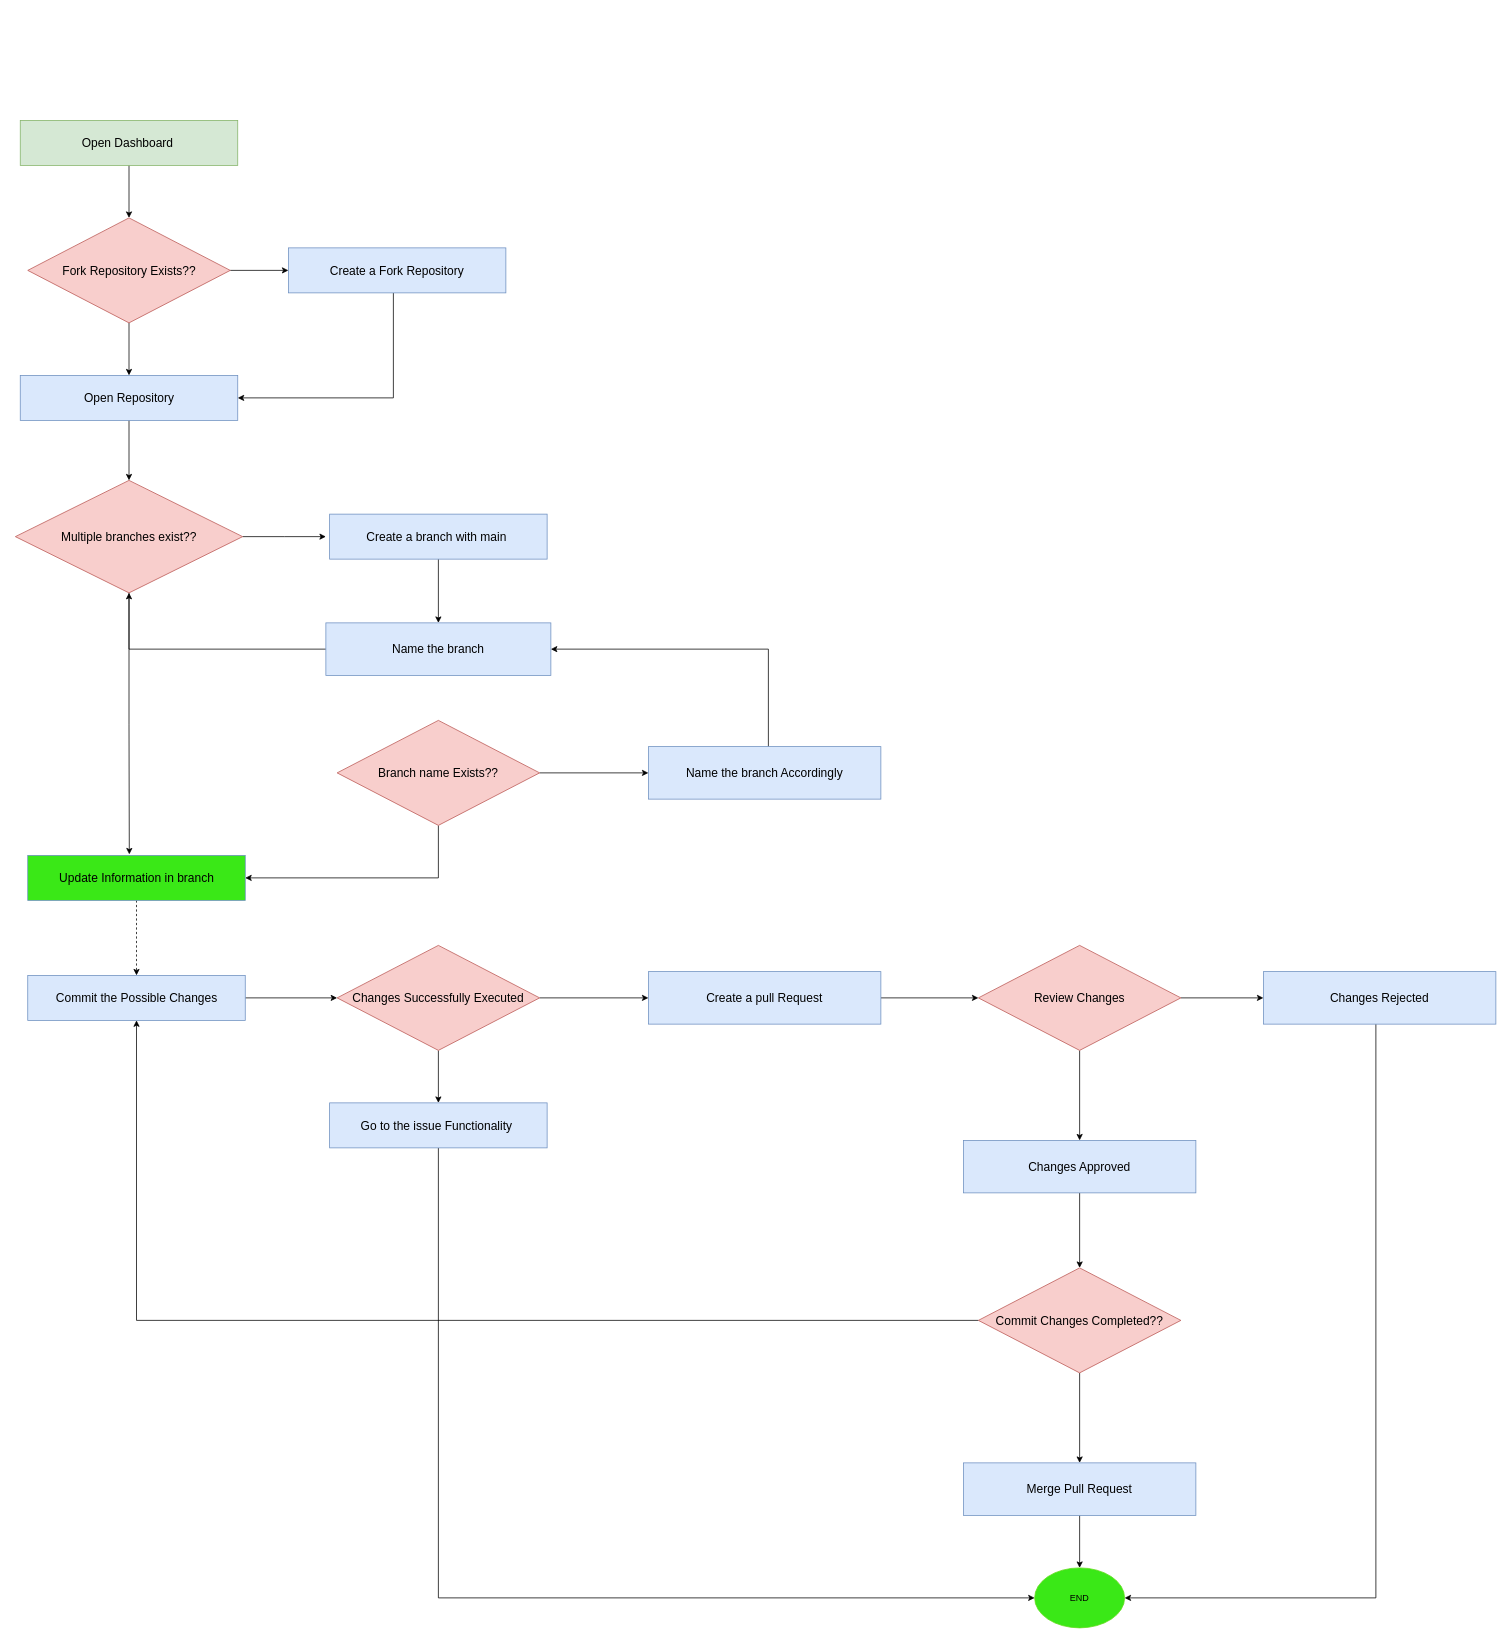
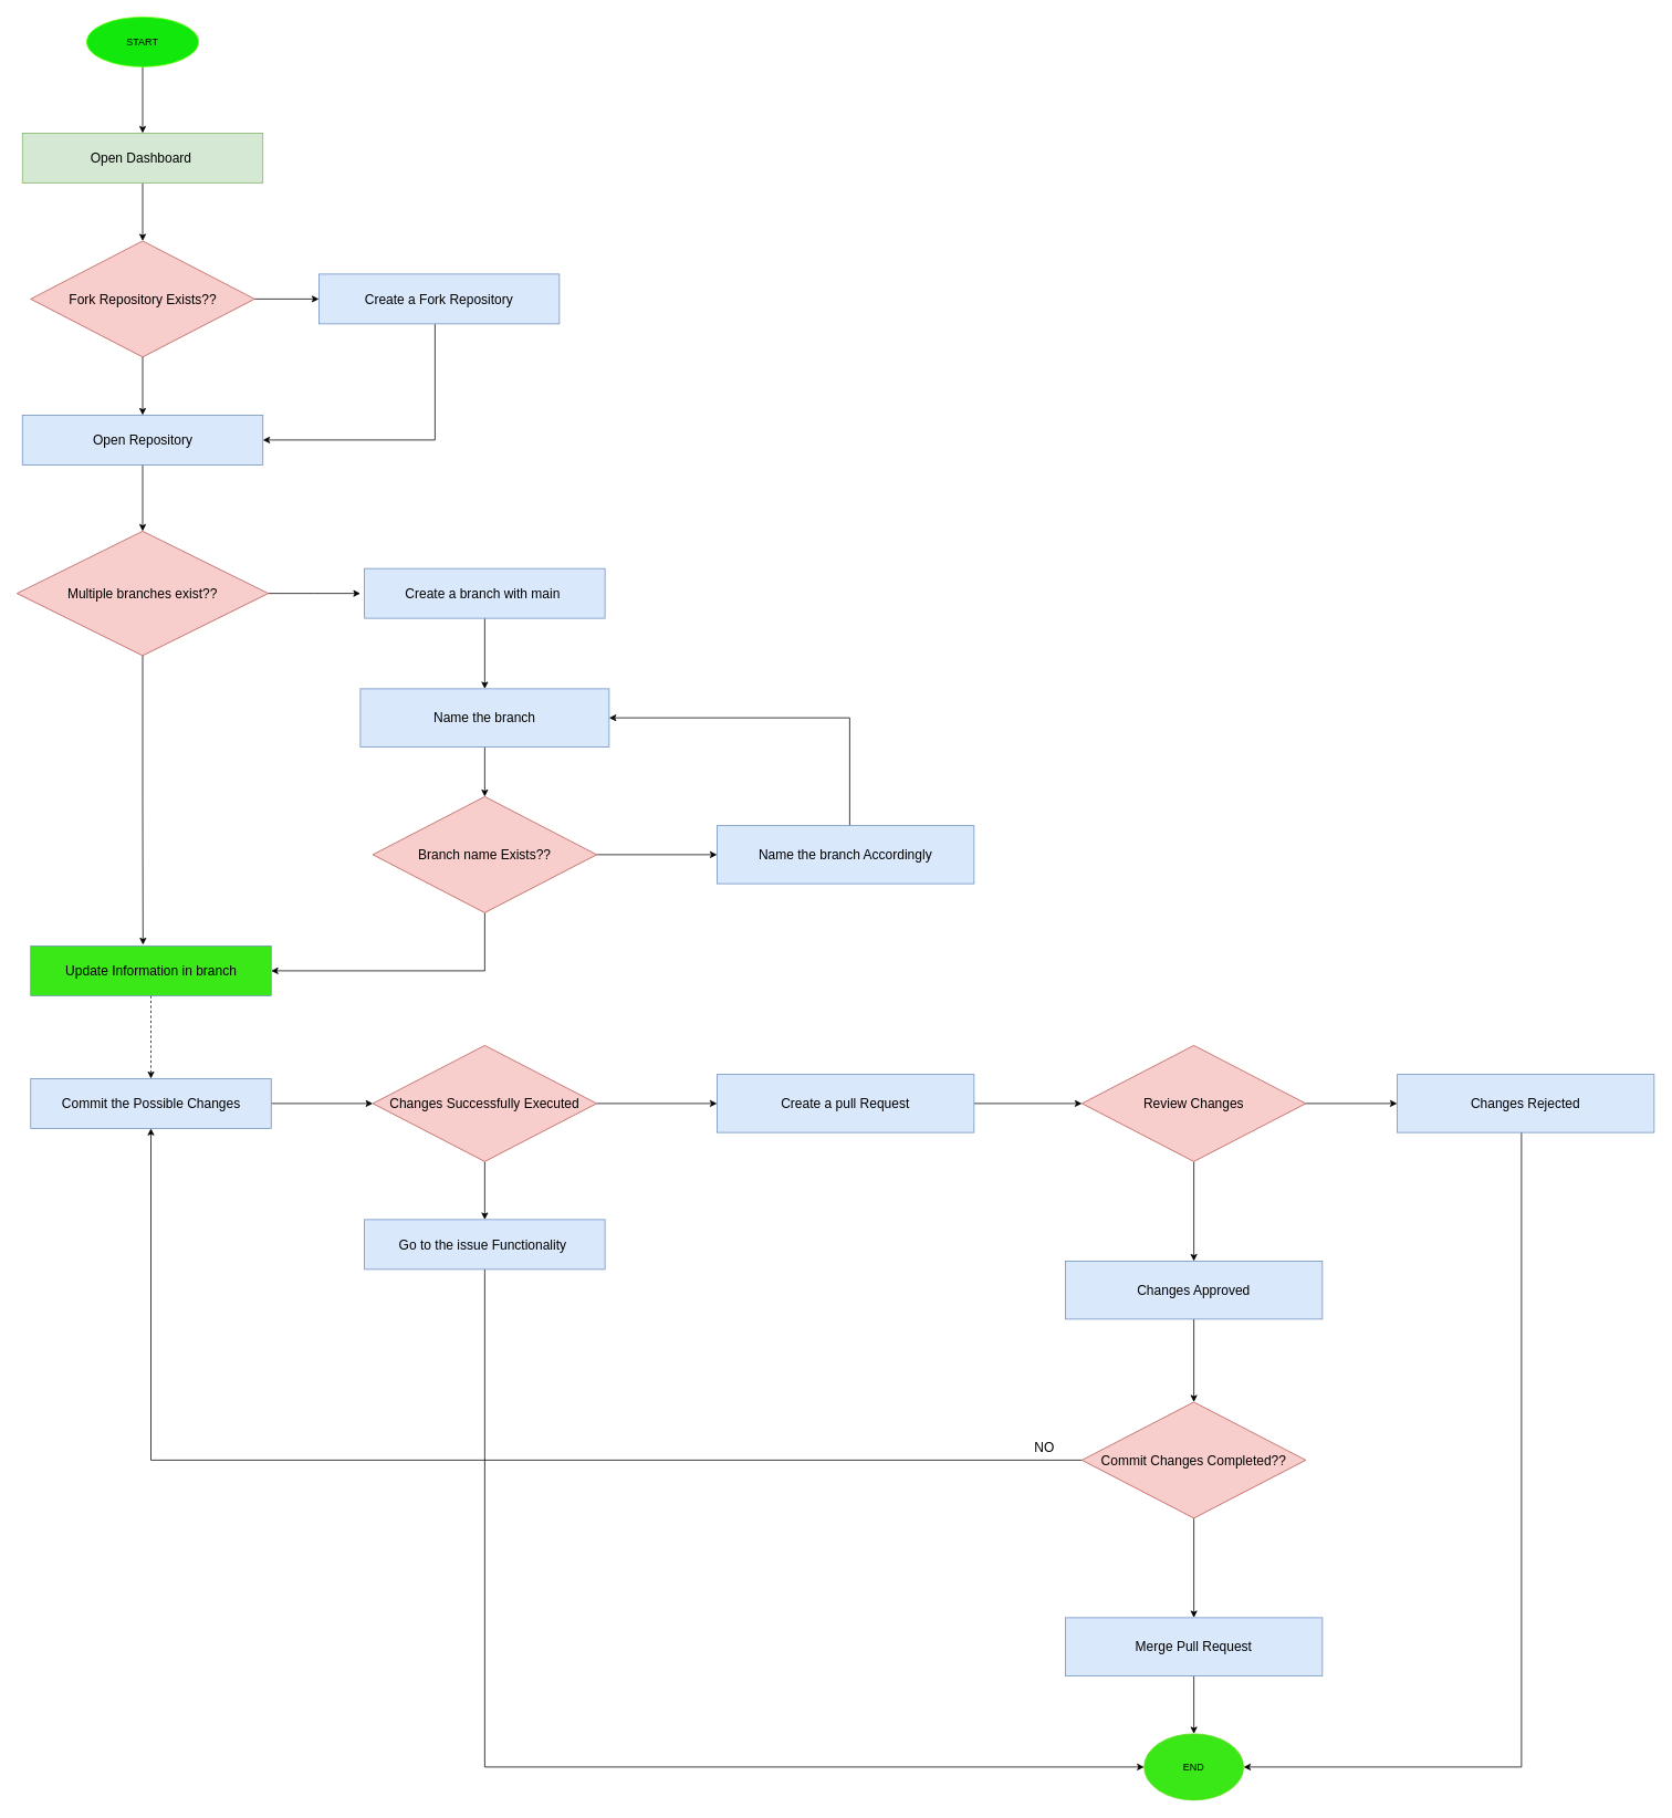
  <mxCell id="0" />
  <mxCell id="1" parent="0" />
+ <mxCell id="2" value="" style="edgeStyle=orthogonalEdgeStyle;rounded=0;orthogonalLoop=1;jettySize=auto;html=1;" edge="1" parent="1" source="3" target="5"><mxGeometry relative="1" as="geometry" /></mxCell>
+ <mxCell id="3" value="START" style="ellipse;whiteSpace=wrap;html=1;fillColor=#13E80C;strokeColor=#61FF05;rounded=0;" parent="1" vertex="1"><mxGeometry x="104" y="20" width="135" height="60" as="geometry" /></mxCell>
  <mxCell id="4" value="" style="edgeStyle=orthogonalEdgeStyle;rounded=0;orthogonalLoop=1;jettySize=auto;html=1;" edge="1" parent="1" source="5" target="10"><mxGeometry relative="1" as="geometry" /></mxCell>
  <mxCell id="5" value="&lt;font style=&quot;font-size: 16px;&quot;&gt;Open Dashboard&amp;nbsp;&lt;/font&gt;" style="rounded=0;whiteSpace=wrap;html=1;fillColor=#d5e8d4;strokeColor=#82b366;" parent="1" vertex="1"><mxGeometry x="26.5" y="160" width="290" height="60" as="geometry" /></mxCell>
  <mxCell id="6" style="edgeStyle=orthogonalEdgeStyle;rounded=0;orthogonalLoop=1;jettySize=auto;html=1;entryX=1;entryY=0.5;entryDx=0;entryDy=0;" edge="1" parent="1" source="7" target="12"><mxGeometry relative="1" as="geometry"><Array as="points"><mxPoint x="524" y="530" /></Array></mxGeometry></mxCell>
  <mxCell id="7" value="&lt;span style=&quot;font-size: 16px;&quot;&gt;Create a Fork Repository&lt;/span&gt;" style="rounded=0;whiteSpace=wrap;html=1;fillColor=#dae8fc;strokeColor=#6c8ebf;" parent="1" vertex="1"><mxGeometry x="384" y="330" width="290" height="60" as="geometry" /></mxCell>
  <mxCell id="8" value="" style="edgeStyle=orthogonalEdgeStyle;rounded=0;orthogonalLoop=1;jettySize=auto;html=1;" edge="1" parent="1" source="10" target="7"><mxGeometry relative="1" as="geometry" /></mxCell>
  <mxCell id="9" value="" style="edgeStyle=orthogonalEdgeStyle;rounded=0;orthogonalLoop=1;jettySize=auto;html=1;" edge="1" parent="1" source="10" target="12"><mxGeometry relative="1" as="geometry" /></mxCell>
  <mxCell id="10" value="&lt;span style=&quot;font-size: 16px;&quot;&gt;Fork Repository Exists??&lt;/span&gt;" style="rhombus;whiteSpace=wrap;html=1;fillColor=#f8cecc;strokeColor=#b85450;rounded=0;" parent="1" vertex="1"><mxGeometry x="36.5" y="290" width="270" height="140" as="geometry" /></mxCell>
  <mxCell id="11" value="" style="edgeStyle=orthogonalEdgeStyle;rounded=0;orthogonalLoop=1;jettySize=auto;html=1;" edge="1" parent="1" source="12" target="15"><mxGeometry relative="1" as="geometry" /></mxCell>
  <mxCell id="12" value="&lt;span style=&quot;font-size: 16px;&quot;&gt;Open Repository&lt;/span&gt;" style="rounded=0;whiteSpace=wrap;html=1;fillColor=#dae8fc;strokeColor=#6c8ebf;" parent="1" vertex="1"><mxGeometry x="26.5" y="500" width="290" height="60" as="geometry" /></mxCell>
  <mxCell id="13" style="edgeStyle=orthogonalEdgeStyle;rounded=0;orthogonalLoop=1;jettySize=auto;html=1;entryX=0.467;entryY=-0.022;entryDx=0;entryDy=0;entryPerimeter=0;" parent="1" source="15" target="19" edge="1"><mxGeometry relative="1" as="geometry" /></mxCell>
  <mxCell id="14" style="edgeStyle=orthogonalEdgeStyle;rounded=0;orthogonalLoop=1;jettySize=auto;html=1;" parent="1" source="15" edge="1"><mxGeometry relative="1" as="geometry"><mxPoint x="434" y="715" as="targetPoint" /></mxGeometry></mxCell>
  <mxCell id="15" value="&lt;span style=&quot;font-size: 16px;&quot;&gt;Multiple branches exist??&lt;/span&gt;" style="rhombus;whiteSpace=wrap;html=1;fillColor=#f8cecc;strokeColor=#b85450;rounded=0;" parent="1" vertex="1"><mxGeometry x="20" y="640" width="303" height="150" as="geometry" /></mxCell>
  <mxCell id="16" value="" style="edgeStyle=orthogonalEdgeStyle;rounded=0;orthogonalLoop=1;jettySize=auto;html=1;" parent="1" source="17" target="21" edge="1"><mxGeometry relative="1" as="geometry" /></mxCell>
  <mxCell id="17" value="&lt;span style=&quot;font-size: 16px;&quot;&gt;Create a branch with main&amp;nbsp;&lt;/span&gt;" style="rounded=0;whiteSpace=wrap;html=1;fillColor=#dae8fc;strokeColor=#6c8ebf;" parent="1" vertex="1"><mxGeometry x="439" y="685" width="290" height="60" as="geometry" /></mxCell>
  <mxCell id="18" value="" style="edgeStyle=orthogonalEdgeStyle;rounded=0;orthogonalLoop=1;jettySize=auto;html=1;dashed=1;" parent="1" source="19" target="28" edge="1"><mxGeometry relative="1" as="geometry" /></mxCell>
  <mxCell id="19" value="&lt;span style=&quot;font-size: 16px;&quot;&gt;Update Information in branch&lt;/span&gt;" style="rounded=0;whiteSpace=wrap;html=1;fillColor=#3ae817;strokeColor=#6c8ebf;" parent="1" vertex="1"><mxGeometry x="36.5" y="1140" width="290" height="60" as="geometry" /></mxCell>
- <mxCell id="20" value="" style="edgeStyle=orthogonalEdgeStyle;rounded=0;orthogonalLoop=1;jettySize=auto;html=1;" parent="1" source="21" target="15" edge="1"><mxGeometry relative="1" as="geometry" /></mxCell>
+ <mxCell id="20" value="" style="edgeStyle=orthogonalEdgeStyle;rounded=0;orthogonalLoop=1;jettySize=auto;html=1;" parent="1" source="21" target="24" edge="1"><mxGeometry relative="1" as="geometry" /></mxCell>
  <mxCell id="21" value="&lt;font style=&quot;font-size: 16px;&quot;&gt;Name the branch&lt;/font&gt;" style="rounded=0;whiteSpace=wrap;html=1;fillColor=#dae8fc;strokeColor=#6c8ebf;" parent="1" vertex="1"><mxGeometry x="434" y="830" width="300" height="70" as="geometry" /></mxCell>
  <mxCell id="22" style="edgeStyle=orthogonalEdgeStyle;rounded=0;orthogonalLoop=1;jettySize=auto;html=1;entryX=1;entryY=0.5;entryDx=0;entryDy=0;" parent="1" source="24" target="19" edge="1"><mxGeometry relative="1" as="geometry"><Array as="points"><mxPoint x="584" y="1170" /></Array></mxGeometry></mxCell>
  <mxCell id="23" style="edgeStyle=orthogonalEdgeStyle;rounded=0;orthogonalLoop=1;jettySize=auto;html=1;entryX=0;entryY=0.5;entryDx=0;entryDy=0;" parent="1" source="24" target="26" edge="1"><mxGeometry relative="1" as="geometry" /></mxCell>
  <mxCell id="24" value="&lt;span style=&quot;font-size: 16px;&quot;&gt;Branch name Exists??&lt;/span&gt;" style="rhombus;whiteSpace=wrap;html=1;fillColor=#f8cecc;strokeColor=#b85450;rounded=0;" parent="1" vertex="1"><mxGeometry x="449" y="960" width="270" height="140" as="geometry" /></mxCell>
  <mxCell id="25" style="edgeStyle=orthogonalEdgeStyle;rounded=0;orthogonalLoop=1;jettySize=auto;html=1;entryX=1;entryY=0.5;entryDx=0;entryDy=0;" parent="1" source="26" target="21" edge="1"><mxGeometry relative="1" as="geometry"><Array as="points"><mxPoint x="1024" y="865" /></Array></mxGeometry></mxCell>
  <mxCell id="26" value="&lt;font style=&quot;font-size: 16px;&quot;&gt;Name the branch Accordingly&lt;/font&gt;" style="rounded=0;whiteSpace=wrap;html=1;fillColor=#dae8fc;strokeColor=#6c8ebf;" parent="1" vertex="1"><mxGeometry y="995" width="310" height="70" as="geometry" x="864" /></mxCell>
  <mxCell id="27" style="edgeStyle=orthogonalEdgeStyle;rounded=0;orthogonalLoop=1;jettySize=auto;html=1;entryX=0;entryY=0.5;entryDx=0;entryDy=0;" parent="1" source="28" target="31" edge="1"><mxGeometry relative="1" as="geometry" /></mxCell>
  <mxCell id="28" value="&lt;span style=&quot;font-size: 16px;&quot;&gt;Commit the Possible Changes&lt;/span&gt;" style="rounded=0;whiteSpace=wrap;html=1;fillColor=#dae8fc;strokeColor=#6c8ebf;" parent="1" vertex="1"><mxGeometry x="36.5" y="1300" width="290" height="60" as="geometry" /></mxCell>
  <mxCell id="29" value="" style="edgeStyle=orthogonalEdgeStyle;rounded=0;orthogonalLoop=1;jettySize=auto;html=1;" parent="1" source="31" target="33" edge="1"><mxGeometry relative="1" as="geometry" /></mxCell>
  <mxCell id="30" style="edgeStyle=orthogonalEdgeStyle;rounded=0;orthogonalLoop=1;jettySize=auto;html=1;entryX=0;entryY=0.5;entryDx=0;entryDy=0;" edge="1" parent="1" source="31" target="35"><mxGeometry relative="1" as="geometry" /></mxCell>
  <mxCell id="31" value="&lt;span style=&quot;font-size: 16px;&quot;&gt;Changes Successfully Executed&lt;/span&gt;" style="rhombus;whiteSpace=wrap;html=1;fillColor=#f8cecc;strokeColor=#b85450;rounded=0;" parent="1" vertex="1"><mxGeometry x="449" y="1260" width="270" height="140" as="geometry" /></mxCell>
  <mxCell id="32" style="edgeStyle=orthogonalEdgeStyle;rounded=0;orthogonalLoop=1;jettySize=auto;html=1;entryX=0;entryY=0.5;entryDx=0;entryDy=0;" edge="1" parent="1" source="33" target="49"><mxGeometry relative="1" as="geometry"><Array as="points"><mxPoint x="584" y="2130" /></Array></mxGeometry></mxCell>
  <mxCell id="33" value="&lt;span style=&quot;font-size: 16px;&quot;&gt;Go to the issue Functionality&amp;nbsp;&lt;/span&gt;" style="rounded=0;whiteSpace=wrap;html=1;fillColor=#dae8fc;strokeColor=#6c8ebf;" parent="1" vertex="1"><mxGeometry x="439" y="1470" width="290" height="60" as="geometry" /></mxCell>
  <mxCell id="34" style="edgeStyle=orthogonalEdgeStyle;rounded=0;orthogonalLoop=1;jettySize=auto;html=1;" edge="1" parent="1" source="35" target="38"><mxGeometry relative="1" as="geometry" /></mxCell>
  <mxCell id="35" value="&lt;font style=&quot;font-size: 16px;&quot;&gt;Create a pull Request&lt;/font&gt;" style="rounded=0;whiteSpace=wrap;html=1;fillColor=#dae8fc;strokeColor=#6c8ebf;" vertex="1" parent="1"><mxGeometry y="1295" width="310" height="70" as="geometry" x="864" /></mxCell>
  <mxCell id="36" style="edgeStyle=orthogonalEdgeStyle;rounded=0;orthogonalLoop=1;jettySize=auto;html=1;entryX=0;entryY=0.5;entryDx=0;entryDy=0;" edge="1" parent="1" source="38" target="40"><mxGeometry relative="1" as="geometry" /></mxCell>
  <mxCell id="37" style="edgeStyle=orthogonalEdgeStyle;rounded=0;orthogonalLoop=1;jettySize=auto;html=1;entryX=0.5;entryY=0;entryDx=0;entryDy=0;" edge="1" parent="1" source="38" target="42"><mxGeometry relative="1" as="geometry" /></mxCell>
  <mxCell id="38" value="&lt;span style=&quot;font-size: 16px;&quot;&gt;Review Changes&lt;/span&gt;" style="rhombus;whiteSpace=wrap;html=1;fillColor=#f8cecc;strokeColor=#b85450;rounded=0;" vertex="1" parent="1"><mxGeometry x="1304" y="1260" width="270" height="140" as="geometry" /></mxCell>
  <mxCell id="39" style="edgeStyle=orthogonalEdgeStyle;rounded=0;orthogonalLoop=1;jettySize=auto;html=1;entryX=1;entryY=0.5;entryDx=0;entryDy=0;" edge="1" parent="1" source="40" target="49"><mxGeometry relative="1" as="geometry"><Array as="points"><mxPoint x="1834" y="2130" /></Array></mxGeometry></mxCell>
  <mxCell id="40" value="&lt;font style=&quot;font-size: 16px;&quot;&gt;Changes Rejected&lt;/font&gt;" style="rounded=0;whiteSpace=wrap;html=1;fillColor=#dae8fc;strokeColor=#6c8ebf;" vertex="1" parent="1"><mxGeometry x="1684" y="1295" width="310" height="70" as="geometry" /></mxCell>
  <mxCell id="41" style="edgeStyle=orthogonalEdgeStyle;rounded=0;orthogonalLoop=1;jettySize=auto;html=1;entryX=0.5;entryY=0;entryDx=0;entryDy=0;" edge="1" parent="1" source="42" target="45"><mxGeometry relative="1" as="geometry" /></mxCell>
  <mxCell id="42" value="&lt;font style=&quot;font-size: 16px;&quot;&gt;Changes Approved&lt;/font&gt;" style="rounded=0;whiteSpace=wrap;html=1;fillColor=#dae8fc;strokeColor=#6c8ebf;" vertex="1" parent="1"><mxGeometry x="1284" y="1520" width="310" height="70" as="geometry" /></mxCell>
  <mxCell id="43" style="edgeStyle=orthogonalEdgeStyle;rounded=0;orthogonalLoop=1;jettySize=auto;html=1;entryX=0.5;entryY=1;entryDx=0;entryDy=0;" edge="1" parent="1" source="45" target="28"><mxGeometry relative="1" as="geometry" /></mxCell>
  <mxCell id="44" style="edgeStyle=orthogonalEdgeStyle;rounded=0;orthogonalLoop=1;jettySize=auto;html=1;entryX=0.5;entryY=0;entryDx=0;entryDy=0;" edge="1" parent="1" source="45" target="48"><mxGeometry relative="1" as="geometry" /></mxCell>
  <mxCell id="45" value="&lt;span style=&quot;font-size: 16px;&quot;&gt;Commit Changes&amp;nbsp;Completed??&lt;/span&gt;" style="rhombus;whiteSpace=wrap;html=1;fillColor=#f8cecc;strokeColor=#b85450;rounded=0;" vertex="1" parent="1"><mxGeometry x="1304" y="1690" width="270" height="140" as="geometry" /></mxCell>
+ <mxCell id="46" value="&lt;font style=&quot;font-size: 16px;&quot;&gt;NO&lt;/font&gt;" style="text;html=1;strokeColor=none;fillColor=none;align=center;verticalAlign=middle;whiteSpace=wrap;rounded=0;" vertex="1" parent="1"><mxGeometry x="1229" y="1730" width="60" height="30" as="geometry" /></mxCell>
  <mxCell id="47" value="" style="edgeStyle=orthogonalEdgeStyle;rounded=0;orthogonalLoop=1;jettySize=auto;html=1;" edge="1" parent="1" source="48" target="49"><mxGeometry relative="1" as="geometry" /></mxCell>
  <mxCell id="48" value="&lt;font style=&quot;font-size: 16px;&quot;&gt;Merge Pull Request&lt;/font&gt;" style="rounded=0;whiteSpace=wrap;html=1;fillColor=#dae8fc;strokeColor=#6c8ebf;" vertex="1" parent="1"><mxGeometry x="1284" y="1950" width="310" height="70" as="geometry" /></mxCell>
  <mxCell id="49" value="END" style="ellipse;whiteSpace=wrap;html=1;fillColor=#3AE817;strokeColor=#5ddb14;" vertex="1" parent="1"><mxGeometry x="1379" y="2090" width="120" height="80" as="geometry" /></mxCell>
